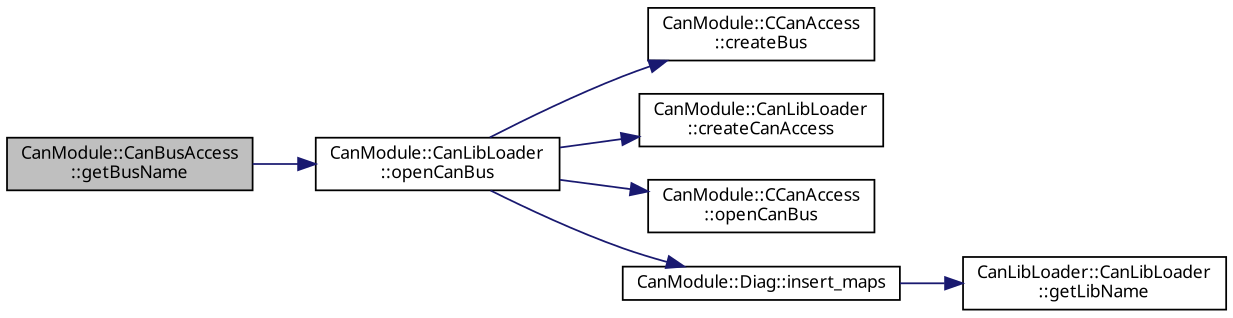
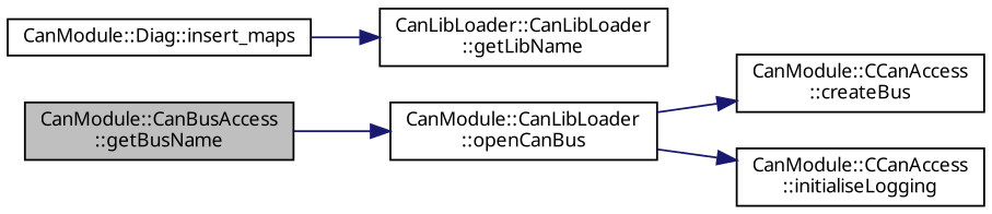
  digraph {
    fontname="Noto Sans"
    rankdir=LR
    node [color=black fillcolor=white fontname="Noto Sans" fontsize=10 shape=record style=filled]
    edge [color=midnightblue fontname="Noto Sans" fontsize=10 labelfontname=Helvetica labelfontsize=10 style=solid]
    n1 [fillcolor=grey75 fontcolor=black height=0.2 label="CanModule::CanBusAccess\l::getBusName" width=0.4]
    n2 [height=0.2 label="CanModule::CanLibLoader\l::openCanBus" width=0.4]
    n3 [height=0.2 label="CanModule::CCanAccess\l::createBus" width=0.4]
-   n4 [height=0.2 label="CanModule::CanLibLoader\l::createCanAccess" width=0.4]
-   n5 [height=0.2 label="CanModule::CCanAccess\l::openCanBus" width=0.4]
+   n5 [height=0.2 label="CanModule::CCanAccess\l::initialiseLogging" width=0.4]
    n6 [height=0.2 label="CanModule::Diag::insert_maps" width=0.4]
    n7 [height=0.2 label="CanLibLoader::CanLibLoader\l::getLibName" width=0.4]
    n1 -> n2
    n2 -> n3
-   n2 -> n4
    n2 -> n5
-   n2 -> n6
    n6 -> n7
  }
